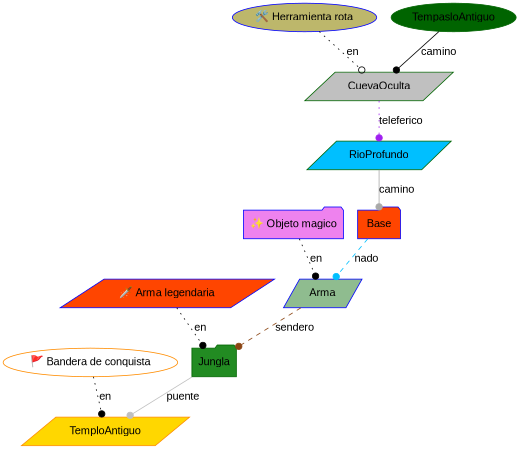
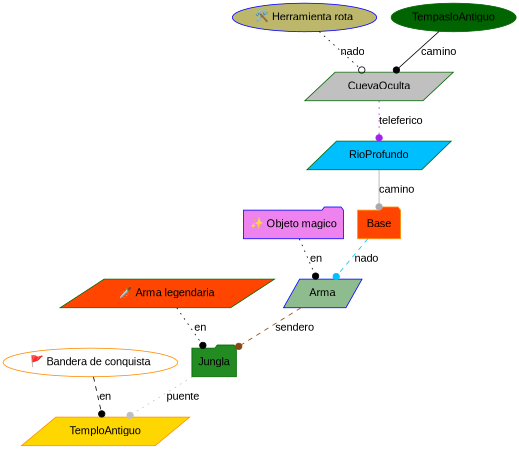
  digraph {
    fontname=Arial
    splines=true
    node [color=blue fillcolor=orangered fontname=Arial shape=parallelogram style=filled]
    edge [arrowhead=dot fontname=Arial style=dotted]
-   n1 [label=Base shape=folder]
+   n1 [color=darkorange label=Base shape=folder]
    n2 [fillcolor=darkseagreen label=Arma]
    n3 [color=darkgreen fillcolor=forestgreen label=Jungla shape=folder]
    n4 [color=darkorange fillcolor=gold label=TemploAntiguo]
    n5 [color=darkgreen fillcolor=deepskyblue label=RioProfundo]
    n6 [color=darkgreen fillcolor=gray label=CuevaOculta]
-   n7 [label="🗡️ Arma legendaria"]
+   n7 [color=darkgreen label="🗡️ Arma legendaria"]
    n8 [color=darkorange fillcolor=white label="🚩 Bandera de conquista" shape=ellipse]
    n9 [fillcolor=violet label="✨ Objeto magico" shape=folder]
    n10 [fillcolor=darkkhaki label="🛠️ Herramienta rota" shape=ellipse]
    TempasloAntiguo [color=darkgreen shape=ellipse fillcolor=""]
    n1 -> n2 [color=deepskyblue label=nado style=dashed]
    n2 -> n3 [color=saddlebrown label=sendero style=dashed]
-   n3 -> n4 [color=gray label=puente style=solid]
+   n3 -> n4 [color=gray label=puente]
    n5 -> n1 [color=darkgray label=camino style=solid]
    n6 -> n5 [color=purple label=teleferico]
    n7 -> n3 [label=en]
-   n8 -> n4 [label=en]
+   n8 -> n4 [label=en style=dashed]
    n9 -> n2 [label=en]
-   n10 -> n6 [arrowhead=odot label=en]
+   n10 -> n6 [arrowhead=odot label=nado]
    TempasloAntiguo -> n6 [color=black label=camino style=solid]
  }
